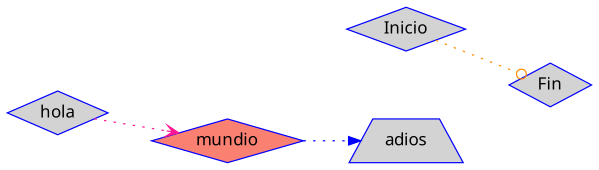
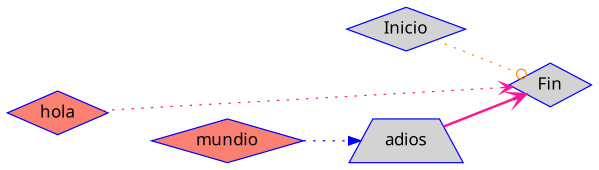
  digraph {
    fontname="Noto Sans"
    rankdir=LR
    node [color=blue fillcolor=lightgrey fontname="Noto Sans" shape=diamond style=filled]
    edge [arrowhead=vee color=deeppink fontname="Noto Sans" style=dotted]
    Inicio
    Fin
-   hola
+   hola [fillcolor=salmon]
    mundio [fillcolor=salmon]
    adios [shape=trapezium]
    Inicio -> Fin [arrowhead=odot color=darkorange]
-   hola -> mundio
+   hola -> Fin
    mundio -> adios [arrowhead=normal color=blue]
+   adios -> Fin [style=bold]
  }
